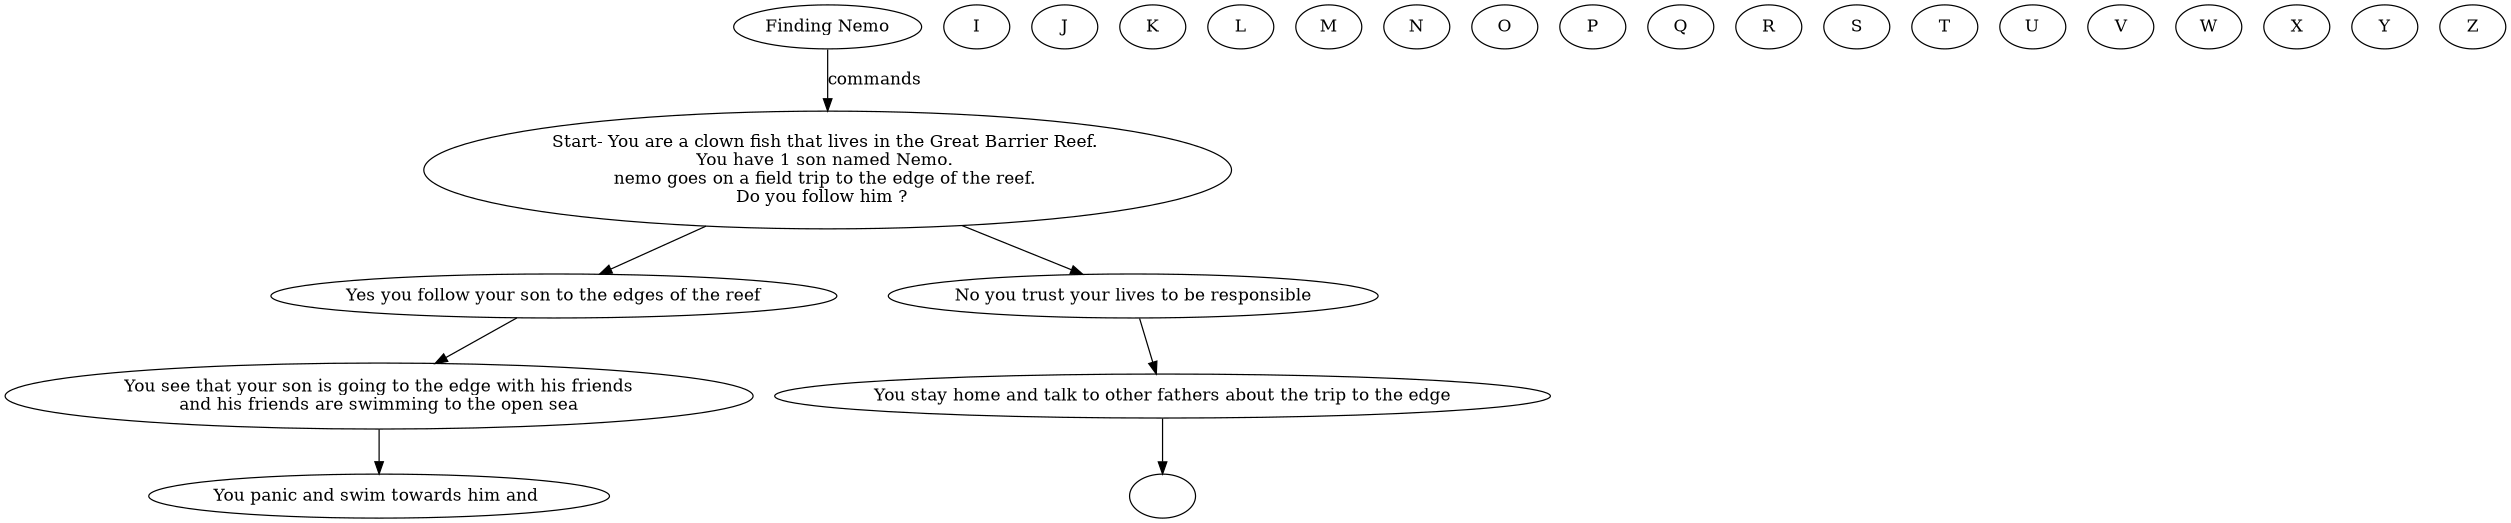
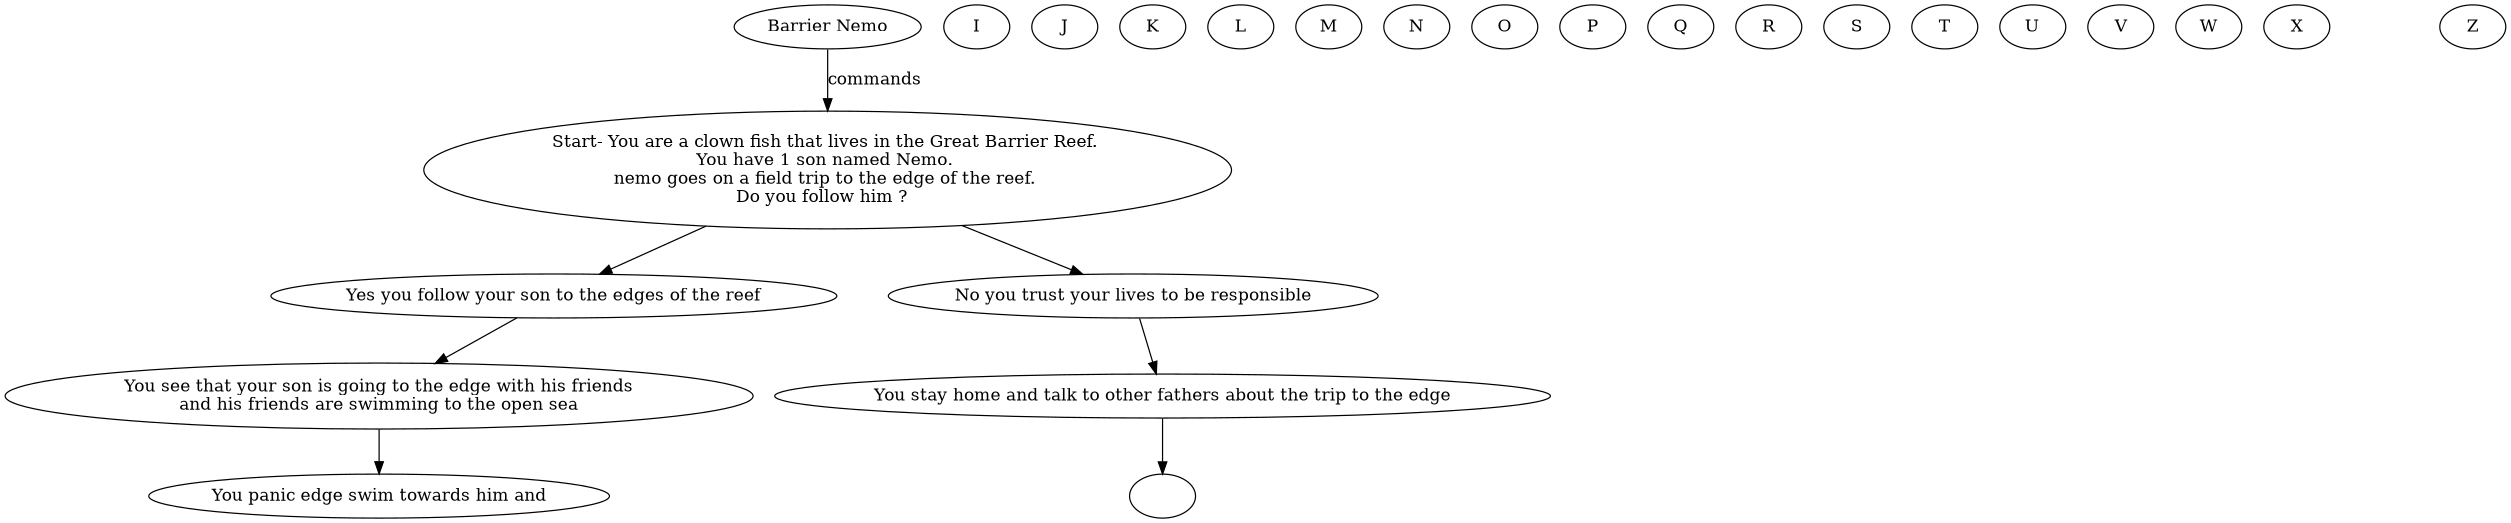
  digraph {
-   n1 [label="Finding Nemo"]
+   n1 [label="Barrier Nemo"]
    n2 [label="Start- You are a clown fish that lives in the Great Barrier Reef. \nYou have 1 son named Nemo. \nnemo goes on a field trip to the edge of the reef. \nDo you follow him ?  "]
    n3 [label="Yes you follow your son to the edges of the reef"]
    n4 [label="No you trust your lives to be responsible"]
    n5 [label="You see that your son is going to the edge with his friends\nand his friends are swimming to the open sea"]
    n6 [label="You stay home and talk to other fathers about the trip to the edge"]
-   n7 [label="You panic and swim towards him and "]
+   n7 [label="You panic edge swim towards him and"]
    n8 [label=" "]
    I
    J
    K
    L
    M
    N
    O
    P
    Q
    R
    S
    T
    U
    V
    W
    X
-   Y
    Z
    n1 -> n2 [frontcolor=darkgreen label=commands]
    n2 -> n3
    n2 -> n4
    n3 -> n5
    n4 -> n6
    n5 -> n7
    n6 -> n8
  }
